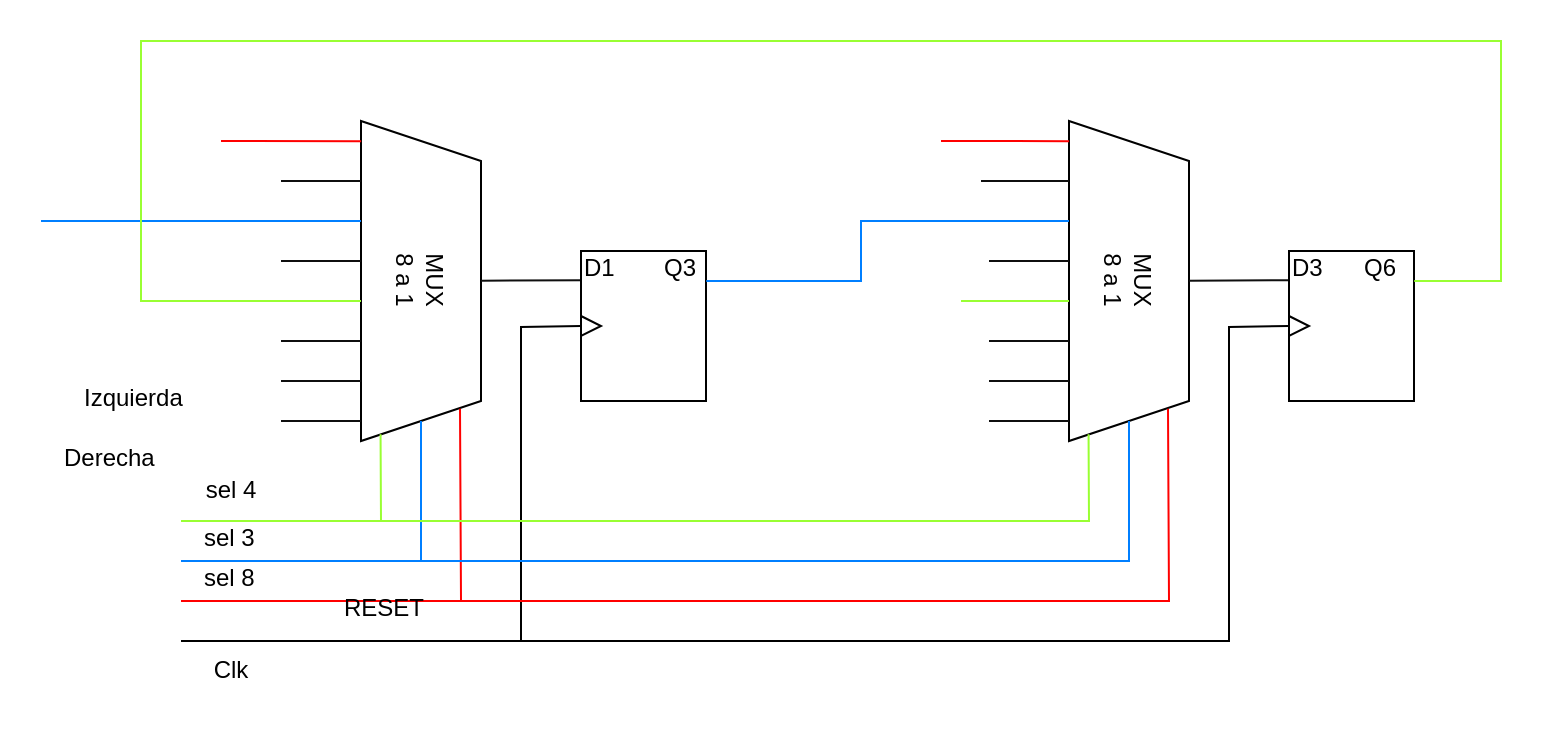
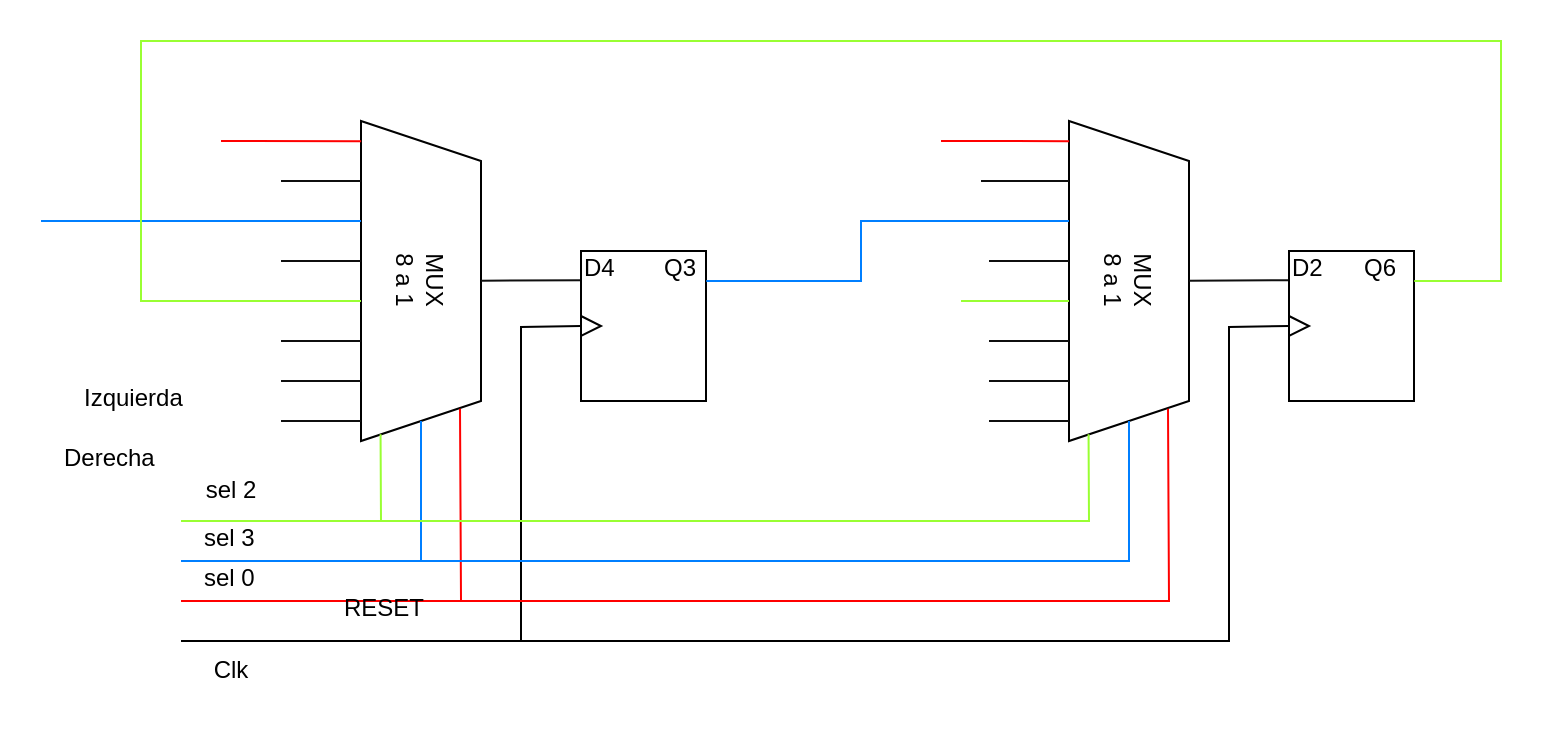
  <mxCell id="0" />
  <mxCell id="1" parent="0" />
  <mxCell id="2" value="&lt;div&gt;MUX&lt;/div&gt;&lt;div&gt;8 a 1&lt;br&gt;&lt;/div&gt;" style="shape=trapezoid;perimeter=trapezoidPerimeter;whiteSpace=wrap;html=1;fixedSize=1;rotation=90;" vertex="1" parent="1"><mxGeometry x="130" y="110" width="160" height="60" as="geometry" /></mxCell>
  <mxCell id="3" value="" style="endArrow=none;html=1;rounded=0;fillColor=#f5f5f5;strokeColor=#007FFF;" edge="1" parent="1" target="2"><mxGeometry width="50" height="50" relative="1" as="geometry"><mxPoint x="90" y="280" as="sourcePoint" /><mxPoint x="220" y="250" as="targetPoint" /><Array as="points"><mxPoint x="210" y="280" /></Array></mxGeometry></mxCell>
  <mxCell id="4" value="" style="endArrow=none;html=1;rounded=0;entryX=0.899;entryY=0.175;entryDx=0;entryDy=0;entryPerimeter=0;fillColor=#f5f5f5;strokeColor=#FF0000;" edge="1" parent="1" target="2"><mxGeometry width="50" height="50" relative="1" as="geometry"><mxPoint x="90" y="300" as="sourcePoint" /><mxPoint x="230" y="210" as="targetPoint" /><Array as="points"><mxPoint x="230" y="300" /></Array></mxGeometry></mxCell>
  <mxCell id="5" value="" style="endArrow=none;html=1;rounded=0;entryX=0.979;entryY=0.837;entryDx=0;entryDy=0;entryPerimeter=0;fillColor=#f5f5f5;strokeColor=#99FF33;" edge="1" parent="1" target="2"><mxGeometry width="50" height="50" relative="1" as="geometry"><mxPoint x="90" y="260" as="sourcePoint" /><mxPoint x="190" y="210" as="targetPoint" /><Array as="points"><mxPoint x="190" y="260" /></Array></mxGeometry></mxCell>
  <mxCell id="6" value="" style="endArrow=none;html=1;rounded=0;entryX=0.063;entryY=0.999;entryDx=0;entryDy=0;entryPerimeter=0;strokeColor=#FF0000;" edge="1" parent="1" target="2"><mxGeometry width="50" height="50" relative="1" as="geometry"><mxPoint x="110" y="70" as="sourcePoint" /><mxPoint x="170" y="150" as="targetPoint" /></mxGeometry></mxCell>
  <mxCell id="7" value="" style="endArrow=none;html=1;rounded=0;entryX=0.063;entryY=0.999;entryDx=0;entryDy=0;entryPerimeter=0;strokeColor=#0F0F0F;" edge="1" parent="1"><mxGeometry width="50" height="50" relative="1" as="geometry"><mxPoint x="140" y="90" as="sourcePoint" /><mxPoint x="180" y="90" as="targetPoint" /></mxGeometry></mxCell>
  <mxCell id="8" value="" style="endArrow=none;html=1;rounded=0;entryX=0.063;entryY=0.999;entryDx=0;entryDy=0;entryPerimeter=0;strokeColor=#007FFF;" edge="1" parent="1"><mxGeometry width="50" height="50" relative="1" as="geometry"><mxPoint x="20" y="110" as="sourcePoint" /><mxPoint x="180" y="110" as="targetPoint" /></mxGeometry></mxCell>
  <mxCell id="9" value="" style="endArrow=none;html=1;rounded=0;entryX=0.063;entryY=0.999;entryDx=0;entryDy=0;entryPerimeter=0;strokeColor=#0F0F0F;" edge="1" parent="1"><mxGeometry width="50" height="50" relative="1" as="geometry"><mxPoint x="140" y="130" as="sourcePoint" /><mxPoint x="180" y="130" as="targetPoint" /></mxGeometry></mxCell>
  <mxCell id="10" value="" style="endArrow=none;html=1;rounded=0;entryX=0.063;entryY=0.999;entryDx=0;entryDy=0;entryPerimeter=0;strokeColor=#99FF33;" edge="1" parent="1"><mxGeometry width="50" height="50" relative="1" as="geometry"><mxPoint x="140" y="150" as="sourcePoint" /><mxPoint x="180" y="150" as="targetPoint" /></mxGeometry></mxCell>
  <mxCell id="11" value="" style="endArrow=none;html=1;rounded=0;entryX=0.063;entryY=0.999;entryDx=0;entryDy=0;entryPerimeter=0;strokeColor=#0F0F0F;" edge="1" parent="1"><mxGeometry width="50" height="50" relative="1" as="geometry"><mxPoint x="140" y="170" as="sourcePoint" /><mxPoint x="180" y="170" as="targetPoint" /></mxGeometry></mxCell>
  <mxCell id="12" value="" style="endArrow=none;html=1;rounded=0;entryX=0.063;entryY=0.999;entryDx=0;entryDy=0;entryPerimeter=0;strokeColor=#0F0F0F;" edge="1" parent="1"><mxGeometry width="50" height="50" relative="1" as="geometry"><mxPoint x="140" y="190" as="sourcePoint" /><mxPoint x="180" y="190" as="targetPoint" /></mxGeometry></mxCell>
  <mxCell id="13" value="" style="endArrow=none;html=1;rounded=0;entryX=0.063;entryY=0.999;entryDx=0;entryDy=0;entryPerimeter=0;strokeColor=#0F0F0F;" edge="1" parent="1"><mxGeometry width="50" height="50" relative="1" as="geometry"><mxPoint x="140" y="210" as="sourcePoint" /><mxPoint x="180" y="210" as="targetPoint" /></mxGeometry></mxCell>
  <mxCell id="14" value="" style="endArrow=none;html=1;rounded=0;entryX=0.195;entryY=0.979;entryDx=0;entryDy=0;entryPerimeter=0;strokeColor=#0F0F0F;" edge="1" parent="1" target="15"><mxGeometry width="50" height="50" relative="1" as="geometry"><mxPoint x="240" y="139.85" as="sourcePoint" /><mxPoint x="280" y="139.85" as="targetPoint" /></mxGeometry></mxCell>
  <mxCell id="15" value="" style="rounded=0;whiteSpace=wrap;html=1;rotation=90;" vertex="1" parent="1"><mxGeometry x="283.75" y="131.25" width="75" height="62.5" as="geometry" /></mxCell>
  <mxCell id="16" value="" style="triangle;whiteSpace=wrap;html=1;" vertex="1" parent="1"><mxGeometry x="290" y="157.5" width="10" height="10" as="geometry" /></mxCell>
  <mxCell id="17" value="" style="endArrow=none;html=1;rounded=0;entryX=0.2;entryY=-0.002;entryDx=0;entryDy=0;entryPerimeter=0;strokeColor=#007FFF;" edge="1" parent="1" target="15"><mxGeometry width="50" height="50" relative="1" as="geometry"><mxPoint x="490" y="110" as="sourcePoint" /><mxPoint x="370" y="130" as="targetPoint" /><Array as="points"><mxPoint x="430" y="110" /><mxPoint x="430" y="140" /></Array></mxGeometry></mxCell>
  <mxCell id="18" value="" style="endArrow=none;html=1;rounded=0;entryX=0;entryY=0.5;entryDx=0;entryDy=0;" edge="1" parent="1" target="16"><mxGeometry width="50" height="50" relative="1" as="geometry"><mxPoint x="90" y="320" as="sourcePoint" /><mxPoint x="310" y="170" as="targetPoint" /><Array as="points"><mxPoint x="260" y="320" /><mxPoint x="260" y="163" /></Array></mxGeometry></mxCell>
- <mxCell id="19" value="sel 4" style="text;html=1;align=center;verticalAlign=middle;resizable=0;points=[];autosize=1;strokeColor=none;fillColor=none;" vertex="1" parent="1"><mxGeometry x="90" y="230" width="50" height="30" as="geometry" /></mxCell>
+ <mxCell id="19" value="sel 2" style="text;html=1;align=center;verticalAlign=middle;resizable=0;points=[];autosize=1;strokeColor=none;fillColor=none;" vertex="1" parent="1"><mxGeometry x="90" y="230" width="50" height="30" as="geometry" /></mxCell>
  <mxCell id="20" value="&lt;div&gt;Clk&lt;/div&gt;" style="text;html=1;align=center;verticalAlign=middle;resizable=0;points=[];autosize=1;strokeColor=none;fillColor=none;" vertex="1" parent="1"><mxGeometry x="95" y="320" width="40" height="30" as="geometry" /></mxCell>
  <mxCell id="21" value="sel 3" style="text;whiteSpace=wrap;html=1;" vertex="1" parent="1"><mxGeometry x="100" y="255" width="30" height="20" as="geometry" /></mxCell>
  <mxCell id="22" value="RESET" style="text;whiteSpace=wrap;html=1;" vertex="1" parent="1"><mxGeometry x="170" y="290" width="30" height="20" as="geometry" /></mxCell>
- <mxCell id="23" value="D1" style="text;whiteSpace=wrap;html=1;" vertex="1" parent="1"><mxGeometry x="290" y="120" width="30" height="20" as="geometry" /></mxCell>
+ <mxCell id="23" value="D4" style="text;whiteSpace=wrap;html=1;" vertex="1" parent="1"><mxGeometry x="290" y="120" width="30" height="20" as="geometry" /></mxCell>
  <mxCell id="24" value="Q3" style="text;whiteSpace=wrap;html=1;" vertex="1" parent="1"><mxGeometry x="330" y="120" width="20" height="20" as="geometry" /></mxCell>
  <mxCell id="25" value="&lt;div&gt;MUX&lt;/div&gt;&lt;div&gt;8 a 1&lt;br&gt;&lt;/div&gt;" style="shape=trapezoid;perimeter=trapezoidPerimeter;whiteSpace=wrap;html=1;fixedSize=1;rotation=90;" vertex="1" parent="1"><mxGeometry x="484" y="110" width="160" height="60" as="geometry" /></mxCell>
  <mxCell id="26" value="" style="endArrow=none;html=1;rounded=0;fillColor=#f5f5f5;strokeColor=#007FFF;" edge="1" parent="1" target="25"><mxGeometry width="50" height="50" relative="1" as="geometry"><mxPoint x="210" y="280" as="sourcePoint" /><mxPoint x="574" y="250" as="targetPoint" /><Array as="points"><mxPoint x="564" y="280" /></Array></mxGeometry></mxCell>
  <mxCell id="27" value="" style="endArrow=none;html=1;rounded=0;entryX=0.899;entryY=0.175;entryDx=0;entryDy=0;entryPerimeter=0;fillColor=#f5f5f5;strokeColor=#FF0000;" edge="1" parent="1" target="25"><mxGeometry width="50" height="50" relative="1" as="geometry"><mxPoint x="230" y="300" as="sourcePoint" /><mxPoint x="584" y="210" as="targetPoint" /><Array as="points"><mxPoint x="584" y="300" /></Array></mxGeometry></mxCell>
  <mxCell id="28" value="" style="endArrow=none;html=1;rounded=0;entryX=0.979;entryY=0.837;entryDx=0;entryDy=0;entryPerimeter=0;fillColor=#f5f5f5;strokeColor=#99FF33;" edge="1" parent="1" target="25"><mxGeometry width="50" height="50" relative="1" as="geometry"><mxPoint x="190" y="260" as="sourcePoint" /><mxPoint x="544" y="210" as="targetPoint" /><Array as="points"><mxPoint x="544" y="260" /></Array></mxGeometry></mxCell>
  <mxCell id="29" value="" style="endArrow=none;html=1;rounded=0;entryX=0.063;entryY=0.999;entryDx=0;entryDy=0;entryPerimeter=0;strokeColor=#FF0000;" edge="1" parent="1" target="25"><mxGeometry width="50" height="50" relative="1" as="geometry"><mxPoint x="470" y="70" as="sourcePoint" /><mxPoint x="524" y="150" as="targetPoint" /></mxGeometry></mxCell>
  <mxCell id="30" value="" style="endArrow=none;html=1;rounded=0;entryX=0.063;entryY=0.999;entryDx=0;entryDy=0;entryPerimeter=0;strokeColor=#0F0F0F;" edge="1" parent="1"><mxGeometry width="50" height="50" relative="1" as="geometry"><mxPoint x="490" y="90" as="sourcePoint" /><mxPoint x="534" y="90" as="targetPoint" /></mxGeometry></mxCell>
  <mxCell id="31" value="" style="endArrow=none;html=1;rounded=0;entryX=0.063;entryY=0.999;entryDx=0;entryDy=0;entryPerimeter=0;strokeColor=#007FFF;" edge="1" parent="1"><mxGeometry width="50" height="50" relative="1" as="geometry"><mxPoint x="490" y="110" as="sourcePoint" /><mxPoint x="534" y="110" as="targetPoint" /></mxGeometry></mxCell>
  <mxCell id="32" value="" style="endArrow=none;html=1;rounded=0;entryX=0.063;entryY=0.999;entryDx=0;entryDy=0;entryPerimeter=0;strokeColor=#0F0F0F;" edge="1" parent="1"><mxGeometry width="50" height="50" relative="1" as="geometry"><mxPoint x="494" y="130" as="sourcePoint" /><mxPoint x="534" y="130" as="targetPoint" /></mxGeometry></mxCell>
  <mxCell id="33" value="" style="endArrow=none;html=1;rounded=0;entryX=0.063;entryY=0.999;entryDx=0;entryDy=0;entryPerimeter=0;strokeColor=#99FF33;" edge="1" parent="1"><mxGeometry width="50" height="50" relative="1" as="geometry"><mxPoint x="480" y="150" as="sourcePoint" /><mxPoint x="534" y="150" as="targetPoint" /></mxGeometry></mxCell>
  <mxCell id="34" value="" style="endArrow=none;html=1;rounded=0;entryX=0.063;entryY=0.999;entryDx=0;entryDy=0;entryPerimeter=0;strokeColor=#0F0F0F;" edge="1" parent="1"><mxGeometry width="50" height="50" relative="1" as="geometry"><mxPoint x="494" y="170" as="sourcePoint" /><mxPoint x="534" y="170" as="targetPoint" /></mxGeometry></mxCell>
  <mxCell id="35" value="" style="endArrow=none;html=1;rounded=0;entryX=0.063;entryY=0.999;entryDx=0;entryDy=0;entryPerimeter=0;strokeColor=#0F0F0F;" edge="1" parent="1"><mxGeometry width="50" height="50" relative="1" as="geometry"><mxPoint x="494" y="190" as="sourcePoint" /><mxPoint x="534" y="190" as="targetPoint" /></mxGeometry></mxCell>
  <mxCell id="36" value="" style="endArrow=none;html=1;rounded=0;entryX=0.063;entryY=0.999;entryDx=0;entryDy=0;entryPerimeter=0;strokeColor=#0F0F0F;" edge="1" parent="1"><mxGeometry width="50" height="50" relative="1" as="geometry"><mxPoint x="494" y="210" as="sourcePoint" /><mxPoint x="534" y="210" as="targetPoint" /></mxGeometry></mxCell>
  <mxCell id="37" value="" style="endArrow=none;html=1;rounded=0;entryX=0.195;entryY=0.979;entryDx=0;entryDy=0;entryPerimeter=0;strokeColor=#0F0F0F;" edge="1" parent="1" target="38"><mxGeometry width="50" height="50" relative="1" as="geometry"><mxPoint x="594" y="139.85" as="sourcePoint" /><mxPoint x="634" y="139.85" as="targetPoint" /></mxGeometry></mxCell>
  <mxCell id="38" value="" style="rounded=0;whiteSpace=wrap;html=1;rotation=90;" vertex="1" parent="1"><mxGeometry x="637.75" y="131.25" width="75" height="62.5" as="geometry" /></mxCell>
  <mxCell id="39" value="" style="triangle;whiteSpace=wrap;html=1;" vertex="1" parent="1"><mxGeometry x="644" y="157.5" width="10" height="10" as="geometry" /></mxCell>
  <mxCell id="40" value="" style="endArrow=none;html=1;rounded=0;entryX=0.2;entryY=-0.002;entryDx=0;entryDy=0;entryPerimeter=0;strokeColor=#99FF33;" edge="1" parent="1" target="38"><mxGeometry width="50" height="50" relative="1" as="geometry"><mxPoint x="140" y="150" as="sourcePoint" /><mxPoint x="724" y="130" as="targetPoint" /><Array as="points"><mxPoint x="70" y="150" /><mxPoint x="70" y="20" /><mxPoint x="750" y="20" /><mxPoint x="750" y="140" /></Array></mxGeometry></mxCell>
  <mxCell id="41" value="" style="endArrow=none;html=1;rounded=0;entryX=0;entryY=0.5;entryDx=0;entryDy=0;" edge="1" parent="1" target="39"><mxGeometry width="50" height="50" relative="1" as="geometry"><mxPoint x="260" y="320" as="sourcePoint" /><mxPoint x="664" y="170" as="targetPoint" /><Array as="points"><mxPoint x="614" y="320" /><mxPoint x="614" y="163" /></Array></mxGeometry></mxCell>
- <mxCell id="42" value="D3" style="text;whiteSpace=wrap;html=1;" vertex="1" parent="1"><mxGeometry x="644" y="120" width="30" height="20" as="geometry" /></mxCell>
+ <mxCell id="42" value="D2" style="text;whiteSpace=wrap;html=1;" vertex="1" parent="1"><mxGeometry x="644" y="120" width="30" height="20" as="geometry" /></mxCell>
  <mxCell id="43" value="Q6" style="text;whiteSpace=wrap;html=1;" vertex="1" parent="1"><mxGeometry x="680" y="120" width="20" height="20" as="geometry" /></mxCell>
- <mxCell id="44" value="sel 8 " style="text;whiteSpace=wrap;html=1;" vertex="1" parent="1"><mxGeometry x="100" y="275" width="30" height="20" as="geometry" /></mxCell>
+ <mxCell id="44" value="sel 0 " style="text;whiteSpace=wrap;html=1;" vertex="1" parent="1"><mxGeometry x="100" y="275" width="30" height="20" as="geometry" /></mxCell>
  <mxCell id="45" value="Derecha" style="text;whiteSpace=wrap;html=1;" vertex="1" parent="1"><mxGeometry x="30" y="215" width="30" height="20" as="geometry" /></mxCell>
  <mxCell id="46" value="Izquierda" style="text;whiteSpace=wrap;html=1;" vertex="1" parent="1"><mxGeometry x="40" y="185" width="30" height="20" as="geometry" /></mxCell>
